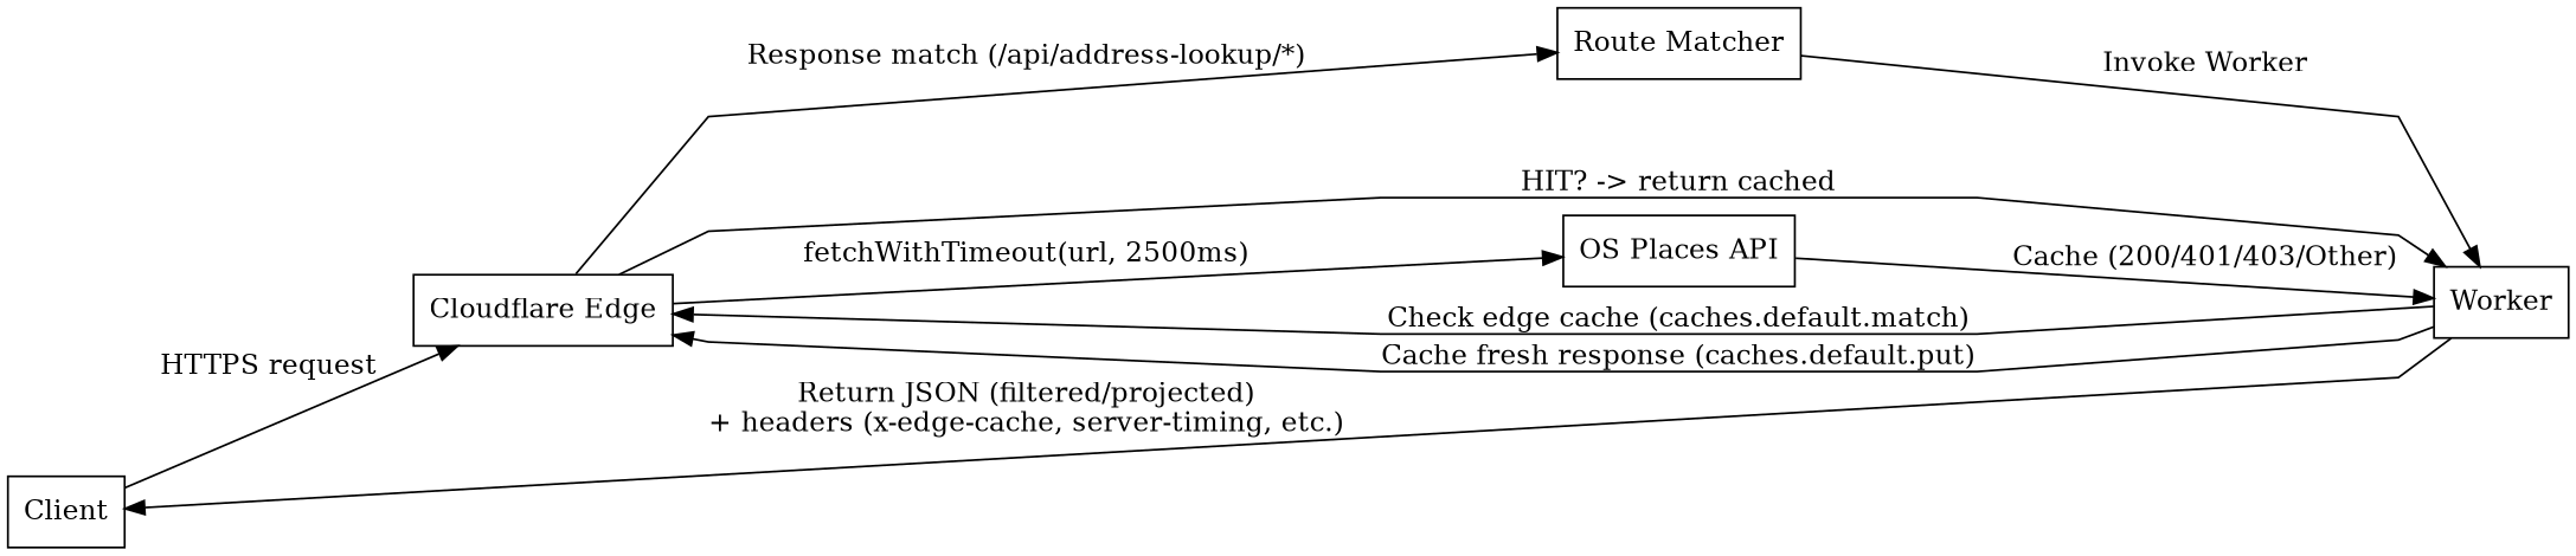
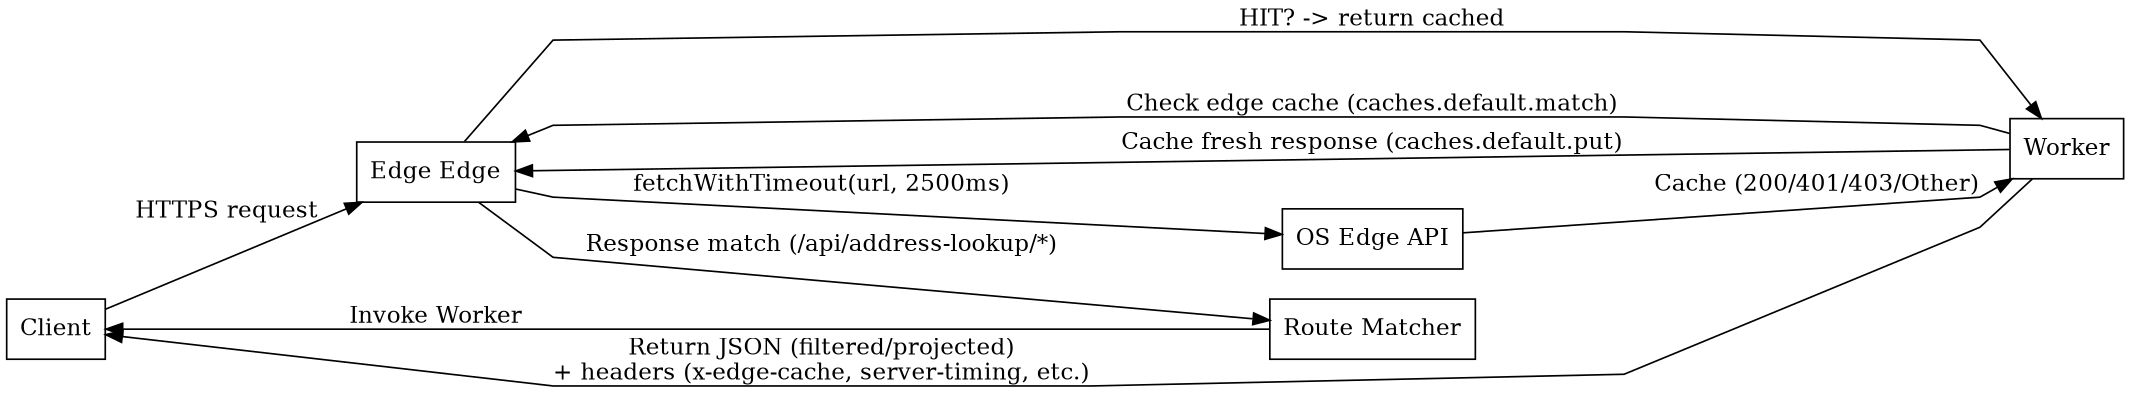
  digraph {
    rankdir=LR
    splines=polyline
    node [shape=box]
    Client
-   "Cloudflare Edge"
+   "Cloudflare Edge" [label="Edge Edge"]
    "Route Matcher"
    Worker
-   "OS Places API"
+   "OS Places API" [label="OS Edge API"]
    Client -> "Cloudflare Edge" [label="HTTPS request"]
    "Cloudflare Edge" -> "Route Matcher" [label="Response match (/api/address-lookup/*)"]
    "Cloudflare Edge" -> Worker [label="HIT? -> return cached"]
    "Cloudflare Edge" -> "OS Places API" [label="fetchWithTimeout(url, 2500ms)"]
-   "Route Matcher" -> Worker [label="Invoke Worker"]
+   "Route Matcher" -> Client [label="Invoke Worker"]
    Worker -> Client [label="Return JSON (filtered/projected)\n+ headers (x-edge-cache, server-timing, etc.)"]
    Worker -> "Cloudflare Edge" [label="Check edge cache (caches.default.match)"]
    Worker -> "Cloudflare Edge" [label="Cache fresh response (caches.default.put)"]
    "OS Places API" -> Worker [label="Cache (200/401/403/Other)"]
  }
